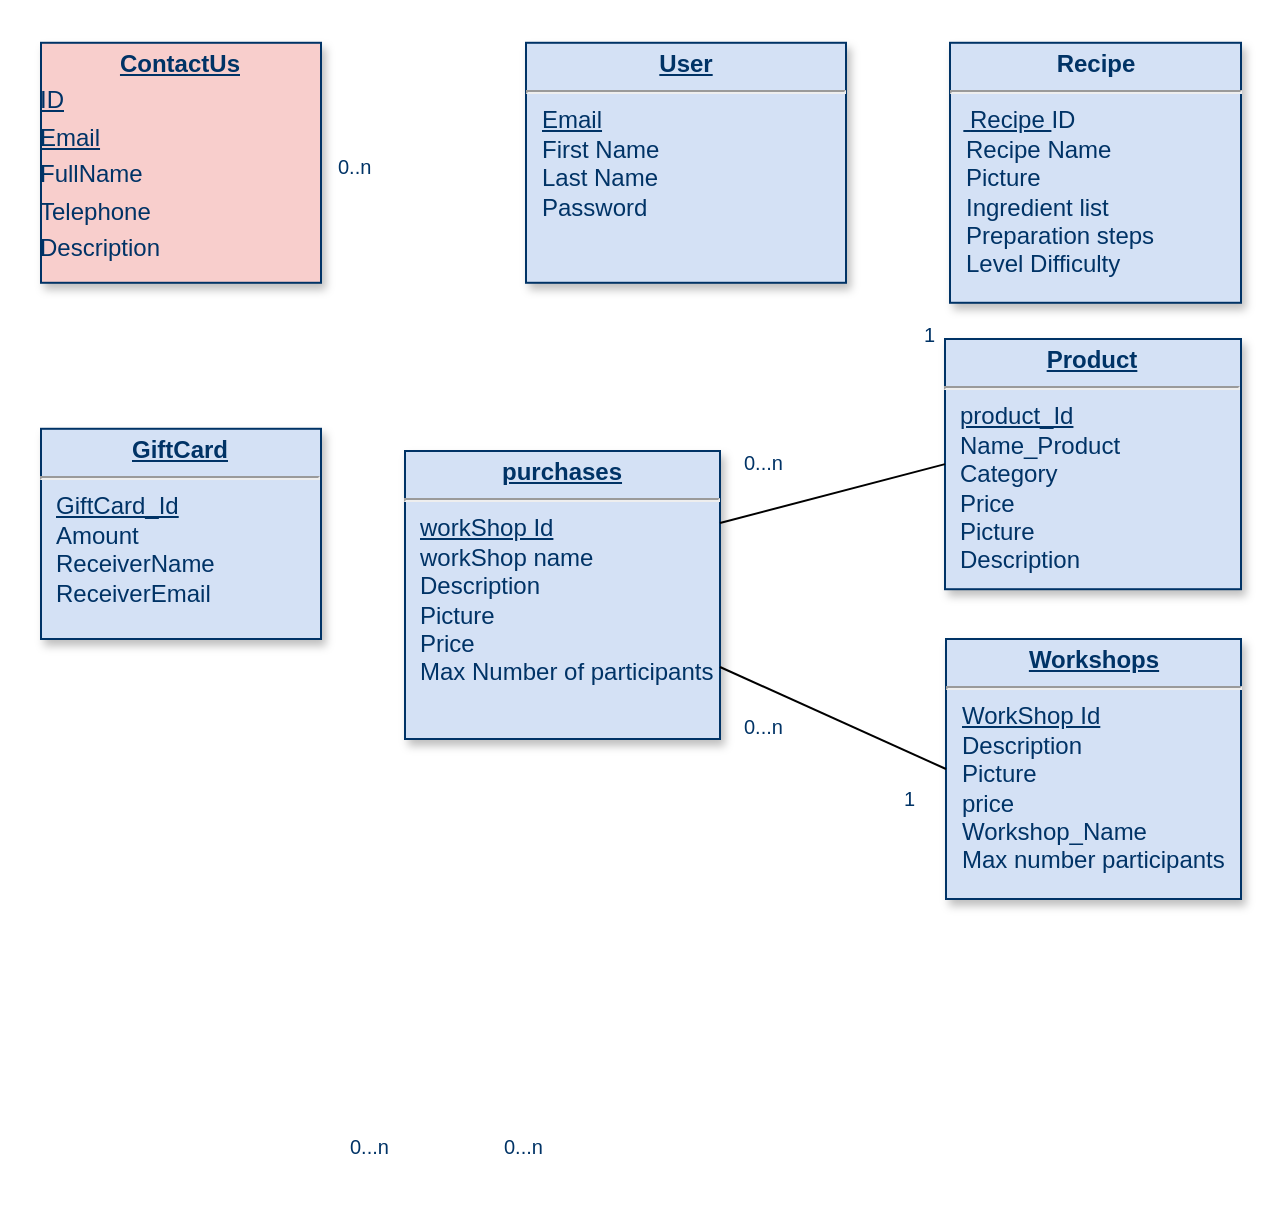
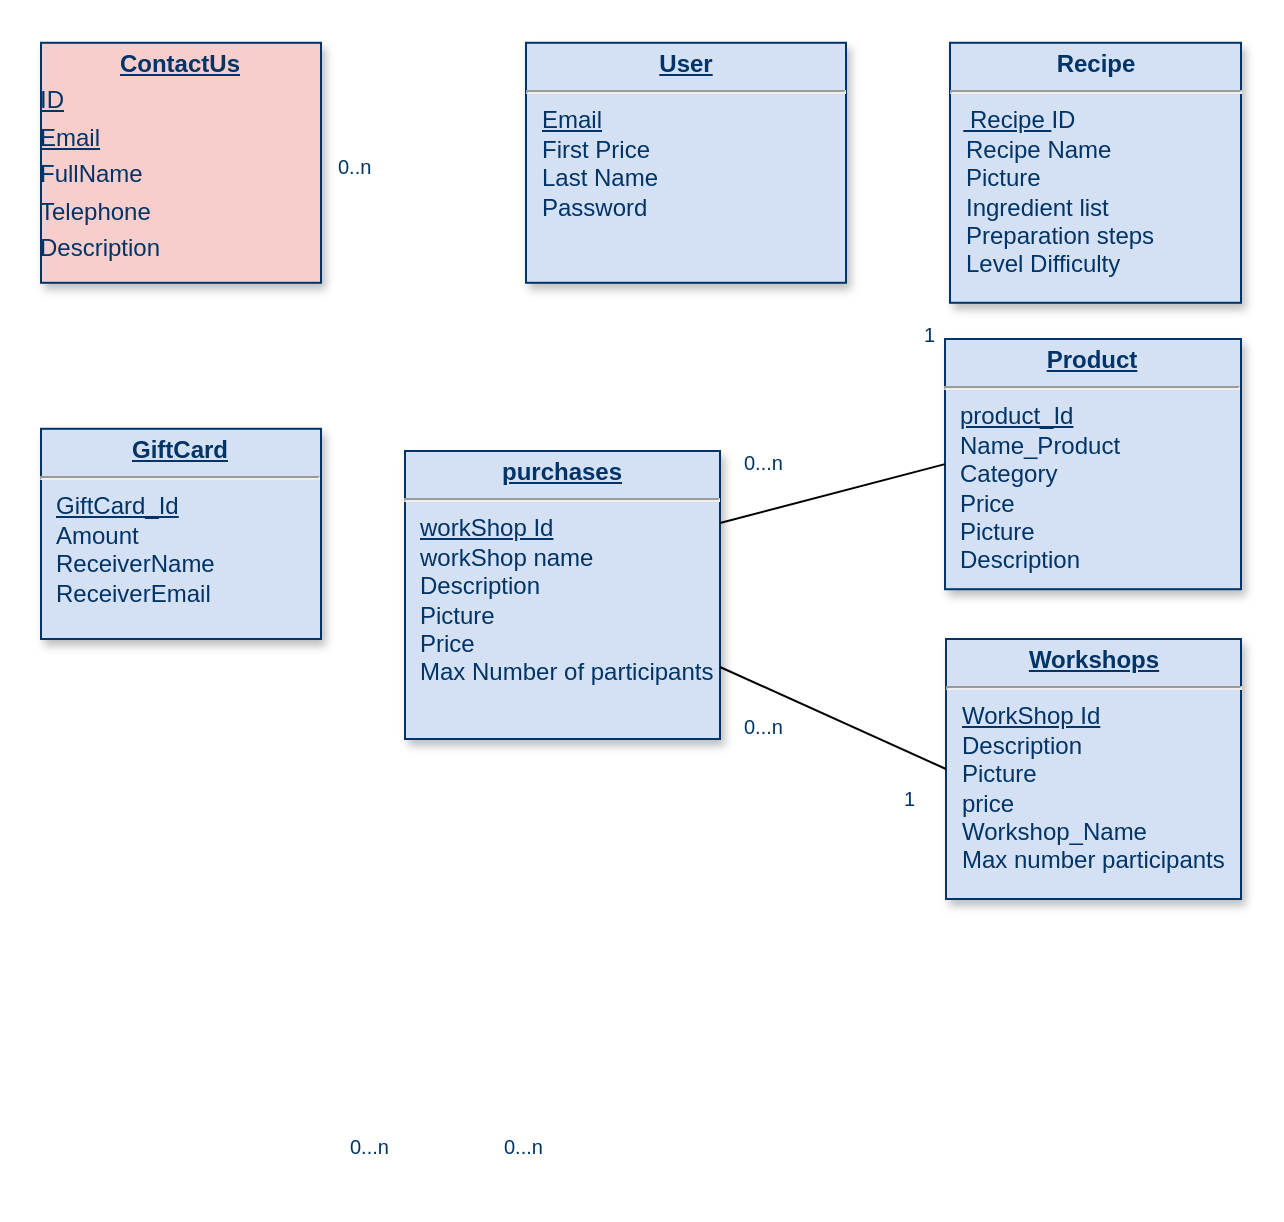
  <mxCell id="0" />
  <mxCell id="1" parent="0" />
- <mxCell id="2" value="&lt;p style=&quot;margin: 0px ; margin-top: 4px ; text-align: center ; text-decoration: underline&quot;&gt;&lt;strong&gt;User&lt;/strong&gt;&lt;/p&gt;&lt;hr&gt;&lt;p style=&quot;margin: 0px ; margin-left: 8px&quot;&gt;&lt;u&gt;Email&lt;/u&gt;&lt;br&gt;First Name&amp;nbsp;&lt;/p&gt;&lt;p style=&quot;margin: 0px ; margin-left: 8px&quot;&gt;Last Name&lt;/p&gt;&lt;p style=&quot;margin: 0px ; margin-left: 8px&quot;&gt;Password&lt;/p&gt;&lt;p style=&quot;margin: 0px ; margin-left: 8px&quot;&gt;&lt;br&gt;&lt;/p&gt;" style="verticalAlign=top;align=left;overflow=fill;fontSize=12;fontFamily=Helvetica;html=1;strokeColor=#003366;shadow=1;fillColor=#D4E1F5;fontColor=#003366" parent="1" vertex="1"><mxGeometry x="262.5" y="20.89" width="160" height="120" as="geometry" /></mxCell>
+ <mxCell id="2" value="&lt;p style=&quot;margin: 0px ; margin-top: 4px ; text-align: center ; text-decoration: underline&quot;&gt;&lt;strong&gt;User&lt;/strong&gt;&lt;/p&gt;&lt;hr&gt;&lt;p style=&quot;margin: 0px ; margin-left: 8px&quot;&gt;&lt;u&gt;Email&lt;/u&gt;&lt;br&gt;First Price&amp;nbsp;&lt;/p&gt;&lt;p style=&quot;margin: 0px ; margin-left: 8px&quot;&gt;Last Name&lt;/p&gt;&lt;p style=&quot;margin: 0px ; margin-left: 8px&quot;&gt;Password&lt;/p&gt;&lt;p style=&quot;margin: 0px ; margin-left: 8px&quot;&gt;&lt;br&gt;&lt;/p&gt;" style="verticalAlign=top;align=left;overflow=fill;fontSize=12;fontFamily=Helvetica;html=1;strokeColor=#003366;shadow=1;fillColor=#D4E1F5;fontColor=#003366" parent="1" vertex="1"><mxGeometry x="262.5" y="20.89" width="160" height="120" as="geometry" /></mxCell>
  <mxCell id="3" value="&lt;p style=&quot;margin: 0px ; margin-top: 4px ; text-align: center ; text-decoration: underline&quot;&gt;&lt;strong&gt;Workshops&lt;/strong&gt;&lt;/p&gt;&lt;hr&gt;&lt;p style=&quot;margin: 0px ; margin-left: 8px&quot;&gt;&lt;u&gt;WorkShop Id&lt;/u&gt;&lt;/p&gt;&lt;p style=&quot;margin: 0px 0px 0px 8px&quot;&gt;&lt;span&gt;Description&lt;/span&gt;&lt;/p&gt;&lt;p style=&quot;margin: 0px 0px 0px 8px&quot;&gt;&lt;span&gt;Picture&lt;/span&gt;&lt;/p&gt;&lt;p style=&quot;margin: 0px 0px 0px 8px&quot;&gt;price&lt;/p&gt;&lt;p style=&quot;margin: 0px 0px 0px 8px&quot;&gt;Workshop_Name&lt;/p&gt;&lt;p style=&quot;margin: 0px 0px 0px 8px&quot;&gt;Max number participants&lt;/p&gt;&lt;p style=&quot;margin: 0px 0px 0px 8px&quot;&gt;&lt;br&gt;&lt;/p&gt;&lt;p style=&quot;margin: 0px ; margin-left: 8px&quot;&gt;&lt;br&gt;&lt;/p&gt;" style="verticalAlign=top;align=left;overflow=fill;fontSize=12;fontFamily=Helvetica;html=1;strokeColor=#003366;shadow=1;fillColor=#D4E1F5;fontColor=#003366" parent="1" vertex="1"><mxGeometry x="472.5" y="319" width="147.5" height="130" as="geometry" /></mxCell>
  <mxCell id="4" value="&lt;p style=&quot;margin: 4px 0px 0px ; text-align: center&quot;&gt;&lt;b&gt;Recipe&lt;/b&gt;&lt;br&gt;&lt;/p&gt;&lt;hr&gt;&lt;span style=&quot;text-align: center&quot;&gt;&lt;b&gt;&amp;nbsp; &lt;u&gt;&amp;nbsp;&lt;/u&gt;&lt;/b&gt;&lt;u&gt;Recipe&amp;nbsp;&lt;/u&gt;&lt;/span&gt;&lt;span style=&quot;text-align: center&quot;&gt;ID&amp;nbsp;&lt;/span&gt;&lt;span style=&quot;text-align: center&quot;&gt;&lt;br&gt;&lt;/span&gt;&lt;p style=&quot;margin: 0px ; margin-left: 8px&quot;&gt;&lt;span style=&quot;text-align: center&quot;&gt;Recipe Name&lt;/span&gt;&lt;/p&gt;&lt;p style=&quot;margin: 0px ; margin-left: 8px&quot;&gt;Picture&lt;span style=&quot;text-align: center&quot;&gt;&lt;br&gt;&lt;/span&gt;&lt;/p&gt;&lt;p style=&quot;margin: 0px ; margin-left: 8px&quot;&gt;Ingredient list&lt;/p&gt;&lt;p style=&quot;margin: 0px ; margin-left: 8px&quot;&gt;&lt;span&gt;Preparation steps&lt;/span&gt;&lt;/p&gt;&lt;p style=&quot;margin: 0px ; margin-left: 8px&quot;&gt;&lt;span&gt;Level Difficulty&lt;/span&gt;&lt;/p&gt;" style="verticalAlign=top;align=left;overflow=fill;fontSize=12;fontFamily=Helvetica;html=1;strokeColor=#003366;shadow=1;fillColor=#D4E1F5;fontColor=#003366" parent="1" vertex="1"><mxGeometry x="474.5" y="20.89" width="145.5" height="130" as="geometry" /></mxCell>
  <mxCell id="5" value="&lt;p style=&quot;margin: 0px ; margin-top: 4px ; text-align: center ; text-decoration: underline&quot;&gt;&lt;b&gt;Product&lt;/b&gt;&lt;/p&gt;&lt;hr&gt;&lt;p style=&quot;margin: 0px ; margin-left: 8px&quot;&gt;&lt;u&gt;product_Id&lt;/u&gt;&lt;/p&gt;&lt;p style=&quot;margin: 0px ; margin-left: 8px&quot;&gt;Name_Product&lt;/p&gt;&lt;p style=&quot;margin: 0px ; margin-left: 8px&quot;&gt;Category&lt;/p&gt;&lt;p style=&quot;margin: 0px ; margin-left: 8px&quot;&gt;Price&lt;/p&gt;&lt;p style=&quot;margin: 0px ; margin-left: 8px&quot;&gt;Picture&lt;/p&gt;&lt;p style=&quot;margin: 0px ; margin-left: 8px&quot;&gt;Description&lt;br&gt;&lt;/p&gt;&lt;p style=&quot;margin: 0px ; margin-left: 8px&quot;&gt;&lt;br&gt;&lt;/p&gt;&lt;p style=&quot;margin: 0px ; margin-left: 8px&quot;&gt;&lt;br&gt;&lt;/p&gt;" style="verticalAlign=top;align=left;overflow=fill;fontSize=12;fontFamily=Helvetica;html=1;strokeColor=#003366;shadow=1;fillColor=#D4E1F5;fontColor=#003366" parent="1" vertex="1"><mxGeometry x="472" y="169" width="148" height="125.11" as="geometry" /></mxCell>
  <mxCell id="6" value="&lt;span style=&quot;color: rgb(0 , 51 , 102) ; font-family: &amp;#34;helvetica&amp;#34; ; font-size: 10px ; font-style: normal ; font-weight: 400 ; letter-spacing: normal ; text-align: right ; text-indent: 0px ; text-transform: none ; word-spacing: 0px ; background-color: rgb(255 , 255 , 255) ; display: inline ; float: none&quot;&gt;0...n&lt;/span&gt;" style="text;whiteSpace=wrap;html=1;" parent="1" vertex="1"><mxGeometry x="370" y="349" width="40" height="30" as="geometry" /></mxCell>
  <mxCell id="7" value="&lt;p style=&quot;margin: 0px ; margin-top: 4px ; text-align: center ; text-decoration: underline&quot;&gt;&lt;/p&gt;&lt;p style=&quot;margin: 4px 0px 0px ; text-align: center&quot;&gt;&lt;b&gt;&lt;u&gt;ContactUs&lt;/u&gt;&lt;/b&gt;&lt;/p&gt;&lt;p style=&quot;margin: 4px 0px 0px&quot;&gt;&lt;u&gt;ID&lt;/u&gt;&lt;/p&gt;&lt;p style=&quot;margin: 4px 0px 0px&quot;&gt;&lt;u&gt;Email&lt;/u&gt;&lt;/p&gt;&lt;p style=&quot;margin: 4px 0px 0px&quot;&gt;FullName&lt;/p&gt;&lt;p style=&quot;margin: 4px 0px 0px&quot;&gt;Telephone&lt;/p&gt;&lt;p style=&quot;margin: 4px 0px 0px&quot;&gt;Description&lt;/p&gt;" style="verticalAlign=top;align=left;overflow=fill;fontSize=12;fontFamily=Helvetica;html=1;strokeColor=#003366;shadow=1;fillColor=#f8cecc;fontColor=#003366;" parent="1" vertex="1"><mxGeometry x="20" y="20.89" width="140" height="120" as="geometry" /></mxCell>
  <mxCell id="8" value="&lt;meta charset=&quot;utf-8&quot;&gt;&lt;span style=&quot;color: rgb(0, 51, 102); font-family: helvetica; font-size: 10px; font-style: normal; font-weight: 400; letter-spacing: normal; text-align: left; text-indent: 0px; text-transform: none; word-spacing: 0px; background-color: rgb(255, 255, 255); display: inline; float: none;&quot;&gt;0..n&lt;/span&gt;" style="text;whiteSpace=wrap;html=1;" parent="1" vertex="1"><mxGeometry x="167" y="69" width="40" height="30" as="geometry" /></mxCell>
  <mxCell id="9" value="&lt;p style=&quot;margin: 0px ; margin-top: 4px ; text-align: center ; text-decoration: underline&quot;&gt;&lt;b&gt;GiftCard&lt;/b&gt;&lt;/p&gt;&lt;hr&gt;&lt;p style=&quot;margin: 0px ; margin-left: 8px&quot;&gt;&lt;u&gt;GiftCard_Id&lt;/u&gt;&lt;/p&gt;&lt;p style=&quot;margin: 0px ; margin-left: 8px&quot;&gt;Amount&lt;/p&gt;&lt;p style=&quot;margin: 0px ; margin-left: 8px&quot;&gt;ReceiverName&lt;/p&gt;&lt;p style=&quot;margin: 0px ; margin-left: 8px&quot;&gt;ReceiverEmail&lt;/p&gt;&lt;p style=&quot;margin: 0px ; margin-left: 8px&quot;&gt;&lt;br&gt;&lt;/p&gt;&lt;p style=&quot;margin: 0px ; margin-left: 8px&quot;&gt;&lt;br&gt;&lt;/p&gt;" style="verticalAlign=top;align=left;overflow=fill;fontSize=12;fontFamily=Helvetica;html=1;strokeColor=#003366;shadow=1;fillColor=#D4E1F5;fontColor=#003366" parent="1" vertex="1"><mxGeometry x="20" y="213.89" width="140" height="105.11" as="geometry" /></mxCell>
  <mxCell id="10" value="&lt;span style=&quot;color: rgb(0 , 51 , 102) ; font-family: &amp;#34;helvetica&amp;#34; ; font-size: 10px ; font-style: normal ; font-weight: 400 ; letter-spacing: normal ; text-align: right ; text-indent: 0px ; text-transform: none ; word-spacing: 0px ; background-color: rgb(255 , 255 , 255) ; display: inline ; float: none&quot;&gt;0...n&lt;/span&gt;" style="text;whiteSpace=wrap;html=1;" parent="1" vertex="1"><mxGeometry x="370" y="216.56" width="40" height="30" as="geometry" /></mxCell>
  <mxCell id="11" value="&lt;p style=&quot;margin: 0px ; margin-top: 4px ; text-align: center ; text-decoration: underline&quot;&gt;&lt;b&gt;purchases&lt;/b&gt;&lt;/p&gt;&lt;hr&gt;&lt;p style=&quot;margin: 0px ; margin-left: 8px&quot;&gt;&lt;u&gt;workShop Id&lt;/u&gt;&lt;/p&gt;&lt;p style=&quot;margin: 0px 0px 0px 8px&quot;&gt;workShop name&lt;/p&gt;&lt;p style=&quot;margin: 0px ; margin-left: 8px&quot;&gt;Description&lt;/p&gt;&lt;p style=&quot;margin: 0px ; margin-left: 8px&quot;&gt;Picture&lt;br&gt;&lt;/p&gt;&lt;p style=&quot;margin: 0px ; margin-left: 8px&quot;&gt;Price&lt;/p&gt;&lt;p style=&quot;margin: 0px ; margin-left: 8px&quot;&gt;Max Number of&amp;nbsp;participants&lt;/p&gt;&lt;p style=&quot;margin: 0px ; margin-left: 8px&quot;&gt;&lt;br&gt;&lt;/p&gt;" style="verticalAlign=top;align=left;overflow=fill;fontSize=12;fontFamily=Helvetica;html=1;strokeColor=#003366;shadow=1;fillColor=#D4E1F5;fontColor=#003366;direction=south;" parent="1" vertex="1"><mxGeometry x="202" y="225" width="157.5" height="144" as="geometry" /></mxCell>
  <mxCell id="12" value="&lt;span style=&quot;color: rgb(0 , 51 , 102) ; font-family: &amp;#34;helvetica&amp;#34; ; font-size: 10px ; font-style: normal ; font-weight: 400 ; letter-spacing: normal ; text-align: right ; text-indent: 0px ; text-transform: none ; word-spacing: 0px ; background-color: rgb(255 , 255 , 255) ; display: inline ; float: none&quot;&gt;0...n&lt;/span&gt;" style="text;whiteSpace=wrap;html=1;" parent="1" vertex="1"><mxGeometry x="172.5" y="559" width="40" height="30" as="geometry" /></mxCell>
  <mxCell id="13" value="&lt;span style=&quot;color: rgb(0 , 51 , 102) ; font-family: &amp;#34;helvetica&amp;#34; ; font-size: 10px ; font-style: normal ; font-weight: 400 ; letter-spacing: normal ; text-align: right ; text-indent: 0px ; text-transform: none ; word-spacing: 0px ; background-color: rgb(255 , 255 , 255) ; display: inline ; float: none&quot;&gt;1&lt;/span&gt;" style="text;whiteSpace=wrap;html=1;" vertex="1" parent="1"><mxGeometry x="460" y="153" width="14" height="10" as="geometry" /></mxCell>
  <mxCell id="14" value="&lt;span style=&quot;color: rgb(0 , 51 , 102) ; font-family: &amp;#34;helvetica&amp;#34; ; font-size: 10px ; font-style: normal ; font-weight: 400 ; letter-spacing: normal ; text-align: right ; text-indent: 0px ; text-transform: none ; word-spacing: 0px ; background-color: rgb(255 , 255 , 255) ; display: inline ; float: none&quot;&gt;0...n&lt;/span&gt;" style="text;whiteSpace=wrap;html=1;" vertex="1" parent="1"><mxGeometry x="250" y="559" width="40" height="30" as="geometry" /></mxCell>
  <mxCell id="15" value="&lt;span style=&quot;color: rgb(0 , 51 , 102) ; font-family: &amp;#34;helvetica&amp;#34; ; font-size: 10px ; font-style: normal ; font-weight: 400 ; letter-spacing: normal ; text-align: right ; text-indent: 0px ; text-transform: none ; word-spacing: 0px ; background-color: rgb(255 , 255 , 255) ; display: inline ; float: none&quot;&gt;1&lt;/span&gt;" style="text;whiteSpace=wrap;html=1;" vertex="1" parent="1"><mxGeometry x="450" y="385" width="20" height="30" as="geometry" /></mxCell>
  <mxCell id="16" value="" style="endArrow=none;html=1;exitX=0.25;exitY=0;exitDx=0;exitDy=0;entryX=0;entryY=0.5;entryDx=0;entryDy=0;" edge="1" parent="1" source="11" target="5"><mxGeometry width="50" height="50" relative="1" as="geometry"><mxPoint x="300" y="289" as="sourcePoint" /><mxPoint x="350" y="239" as="targetPoint" /></mxGeometry></mxCell>
  <mxCell id="17" value="" style="endArrow=none;html=1;exitX=0.75;exitY=0;exitDx=0;exitDy=0;entryX=0;entryY=0.5;entryDx=0;entryDy=0;" edge="1" parent="1" source="11" target="3"><mxGeometry width="50" height="50" relative="1" as="geometry"><mxPoint x="340" y="339" as="sourcePoint" /><mxPoint x="390" y="289" as="targetPoint" /></mxGeometry></mxCell>
